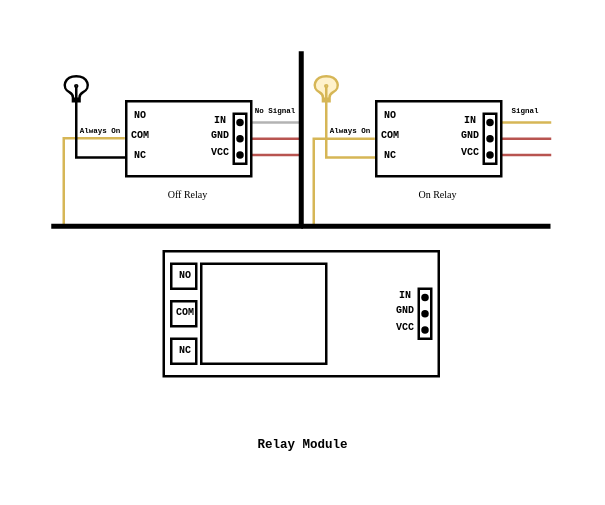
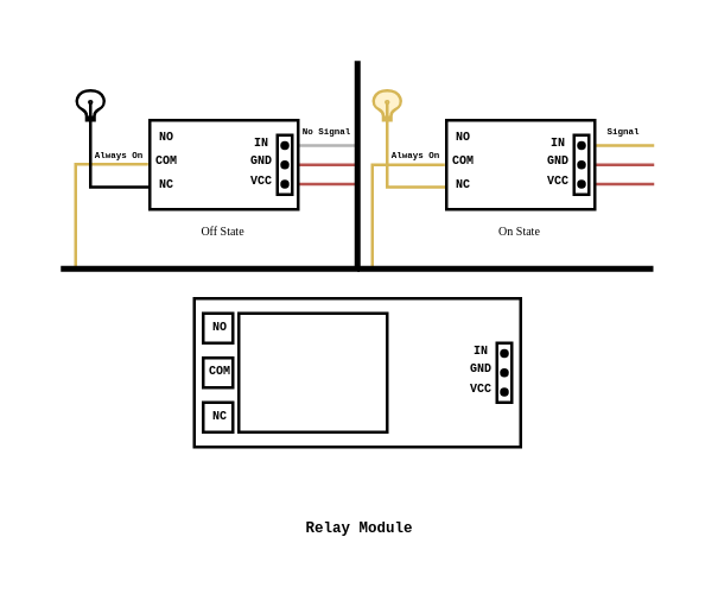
  <mxCell id="0" />
  <mxCell id="1" parent="0" />
  <mxCell id="2" style="edgeStyle=orthogonalEdgeStyle;rounded=0;orthogonalLoop=1;jettySize=auto;html=1;exitX=0.971;exitY=1.117;exitDx=0;exitDy=0;endArrow=none;endFill=0;fillColor=#fff2cc;strokeColor=#d6b656;endSize=6;exitPerimeter=0;fontStyle=1" edge="1" parent="1"><mxGeometry relative="1" as="geometry"><mxPoint x="25" y="89.83" as="targetPoint" /><mxPoint x="49.42" y="54.83" as="sourcePoint" /><Array as="points"><mxPoint x="25" y="54.83" /></Array></mxGeometry></mxCell>
  <mxCell id="3" value="&lt;font face=&quot;Courier New&quot; size=&quot;1&quot;&gt;&lt;b style=&quot;font-size: 3px&quot;&gt;Always On&lt;/b&gt;&lt;/font&gt;" style="text;html=1;strokeColor=none;fillColor=none;align=center;verticalAlign=middle;whiteSpace=wrap;rounded=0;" parent="1" vertex="1"><mxGeometry x="30" y="43.83" width="20" height="10" as="geometry" /></mxCell>
  <mxCell id="4" value="&lt;font face=&quot;Courier New&quot; size=&quot;1&quot;&gt;&lt;b style=&quot;font-size: 3px&quot;&gt;Always On&lt;/b&gt;&lt;/font&gt;" style="text;html=1;strokeColor=none;fillColor=none;align=center;verticalAlign=middle;whiteSpace=wrap;rounded=0;" parent="1" vertex="1"><mxGeometry x="130" y="43.83" width="20" height="10" as="geometry" /></mxCell>
  <mxCell id="5" value="&lt;font face=&quot;Courier New&quot; size=&quot;1&quot;&gt;&lt;b style=&quot;font-size: 3px&quot;&gt;Signal&lt;/b&gt;&lt;/font&gt;" style="text;html=1;strokeColor=none;fillColor=none;align=center;verticalAlign=middle;whiteSpace=wrap;rounded=0;" parent="1" vertex="1"><mxGeometry x="200" y="36.11" width="20" height="10" as="geometry" /></mxCell>
  <mxCell id="6" value="&lt;font face=&quot;Courier New&quot; size=&quot;1&quot;&gt;&lt;b style=&quot;font-size: 3px&quot;&gt;No Signal&lt;/b&gt;&lt;/font&gt;" style="text;html=1;strokeColor=none;fillColor=none;align=center;verticalAlign=middle;whiteSpace=wrap;rounded=0;" parent="1" vertex="1"><mxGeometry x="100" y="36.11" width="20" height="10" as="geometry" /></mxCell>
  <mxCell id="7" value="" style="rounded=0;whiteSpace=wrap;html=1;" parent="1" vertex="1"><mxGeometry x="65" y="100" width="110" height="50" as="geometry" /></mxCell>
  <mxCell id="8" value="" style="rounded=0;whiteSpace=wrap;html=1;" parent="1" vertex="1"><mxGeometry x="80" y="105" width="50" height="40" as="geometry" /></mxCell>
  <mxCell id="9" value="" style="rounded=0;whiteSpace=wrap;html=1;" parent="1" vertex="1"><mxGeometry x="68" y="105" width="10" height="10" as="geometry" /></mxCell>
  <mxCell id="10" value="" style="rounded=0;whiteSpace=wrap;html=1;" parent="1" vertex="1"><mxGeometry x="68" y="120" width="10" height="10" as="geometry" /></mxCell>
  <mxCell id="11" value="" style="rounded=0;whiteSpace=wrap;html=1;" parent="1" vertex="1"><mxGeometry x="68" y="135" width="10" height="10" as="geometry" /></mxCell>
  <mxCell id="12" value="&lt;font style=&quot;font-size: 4px&quot; face=&quot;Courier New&quot;&gt;&lt;b&gt;NO&lt;/b&gt;&lt;/font&gt;" style="text;html=1;strokeColor=none;fillColor=none;align=center;verticalAlign=middle;whiteSpace=wrap;rounded=0;" parent="1" vertex="1"><mxGeometry x="73" y="102" height="10" as="geometry" /></mxCell>
  <mxCell id="13" value="&lt;font style=&quot;font-size: 4px&quot; face=&quot;Courier New&quot;&gt;&lt;b&gt;COM&lt;/b&gt;&lt;/font&gt;" style="text;html=1;strokeColor=none;fillColor=none;align=center;verticalAlign=middle;whiteSpace=wrap;rounded=0;" parent="1" vertex="1"><mxGeometry x="73" y="120" height="3" as="geometry" /></mxCell>
  <mxCell id="14" value="&lt;font style=&quot;font-size: 4px&quot; face=&quot;Courier New&quot;&gt;&lt;b&gt;NC&lt;/b&gt;&lt;/font&gt;" style="text;html=1;strokeColor=none;fillColor=none;align=center;verticalAlign=middle;whiteSpace=wrap;rounded=0;" parent="1" vertex="1"><mxGeometry x="73" y="135" height="3" as="geometry" /></mxCell>
  <mxCell id="15" value="" style="rounded=0;whiteSpace=wrap;html=1;" parent="1" vertex="1"><mxGeometry x="167" y="115" width="5" height="20" as="geometry" /></mxCell>
  <mxCell id="16" value="" style="ellipse;whiteSpace=wrap;html=1;aspect=fixed;strokeColor=none;fillColor=#000000;" parent="1" vertex="1"><mxGeometry x="168" y="117" width="3" height="3" as="geometry" /></mxCell>
  <mxCell id="17" value="" style="ellipse;whiteSpace=wrap;html=1;aspect=fixed;strokeColor=none;fillColor=#000000;" parent="1" vertex="1"><mxGeometry x="168" y="123.5" width="3" height="3" as="geometry" /></mxCell>
  <mxCell id="18" value="" style="ellipse;whiteSpace=wrap;html=1;aspect=fixed;strokeColor=none;fillColor=#000000;" parent="1" vertex="1"><mxGeometry x="168" y="130" width="3" height="3" as="geometry" /></mxCell>
  <mxCell id="19" value="&lt;font face=&quot;Courier New&quot; style=&quot;font-size: 4px&quot;&gt;&lt;b&gt;VCC&lt;/b&gt;&lt;/font&gt;" style="text;html=1;strokeColor=none;fillColor=none;align=center;verticalAlign=middle;whiteSpace=wrap;rounded=0;" parent="1" vertex="1"><mxGeometry x="157" y="123" width="10" height="10" as="geometry" /></mxCell>
  <mxCell id="20" value="&lt;font face=&quot;Courier New&quot; style=&quot;font-size: 4px&quot;&gt;&lt;b&gt;GND&lt;/b&gt;&lt;/font&gt;" style="text;html=1;strokeColor=none;fillColor=none;align=center;verticalAlign=middle;whiteSpace=wrap;rounded=0;" parent="1" vertex="1"><mxGeometry x="157" y="115.5" width="10" height="10" as="geometry" /></mxCell>
  <mxCell id="21" value="&lt;font face=&quot;Courier New&quot; style=&quot;font-size: 4px&quot;&gt;&lt;b&gt;IN&lt;/b&gt;&lt;/font&gt;" style="text;html=1;strokeColor=none;fillColor=none;align=center;verticalAlign=middle;whiteSpace=wrap;rounded=0;" parent="1" vertex="1"><mxGeometry x="157" y="110" width="10" height="10" as="geometry" /></mxCell>
  <mxCell id="22" style="edgeStyle=orthogonalEdgeStyle;rounded=0;orthogonalLoop=1;jettySize=auto;html=1;exitX=0;exitY=0.75;exitDx=0;exitDy=0;endArrow=none;endFill=0;" parent="1" source="26" edge="1"><mxGeometry relative="1" as="geometry"><mxPoint x="30" y="40" as="targetPoint" /></mxGeometry></mxCell>
  <mxCell id="23" style="edgeStyle=orthogonalEdgeStyle;rounded=0;orthogonalLoop=1;jettySize=auto;html=1;exitX=1;exitY=0.25;exitDx=0;exitDy=0;endArrow=none;endFill=0;strokeColor=#B3B3B3;" parent="1" edge="1"><mxGeometry relative="1" as="geometry"><mxPoint x="120" y="48.45" as="targetPoint" /><mxPoint x="100" y="48.5" as="sourcePoint" /></mxGeometry></mxCell>
  <mxCell id="24" style="edgeStyle=orthogonalEdgeStyle;rounded=0;orthogonalLoop=1;jettySize=auto;html=1;exitX=1;exitY=0.5;exitDx=0;exitDy=0;endArrow=none;endFill=0;fillColor=#f8cecc;strokeColor=#b85450;" parent="1" source="26" edge="1"><mxGeometry relative="1" as="geometry"><mxPoint x="120" y="54.966" as="targetPoint" /></mxGeometry></mxCell>
  <mxCell id="25" style="edgeStyle=orthogonalEdgeStyle;rounded=0;orthogonalLoop=1;jettySize=auto;html=1;exitX=1;exitY=0.75;exitDx=0;exitDy=0;endArrow=none;endFill=0;fillColor=#f8cecc;strokeColor=#b85450;" parent="1" edge="1"><mxGeometry relative="1" as="geometry"><mxPoint x="120" y="61.483" as="targetPoint" /><mxPoint x="100" y="61.5" as="sourcePoint" /></mxGeometry></mxCell>
  <mxCell id="26" value="" style="rounded=0;whiteSpace=wrap;html=1;" parent="1" vertex="1"><mxGeometry x="50" y="40" width="50" height="30" as="geometry" /></mxCell>
  <mxCell id="27" value="&lt;font style=&quot;font-size: 4px&quot; face=&quot;Courier New&quot;&gt;&lt;b&gt;NO&lt;/b&gt;&lt;/font&gt;" style="text;html=1;strokeColor=none;fillColor=none;align=center;verticalAlign=middle;whiteSpace=wrap;rounded=0;" parent="1" vertex="1"><mxGeometry x="55" y="40" height="6.111" as="geometry" /></mxCell>
  <mxCell id="28" value="&lt;font style=&quot;font-size: 4px&quot; face=&quot;Courier New&quot;&gt;&lt;b&gt;COM&lt;/b&gt;&lt;/font&gt;" style="text;html=1;strokeColor=none;fillColor=none;align=center;verticalAlign=middle;whiteSpace=wrap;rounded=0;" parent="1" vertex="1"><mxGeometry x="55" y="50" height="1.833" as="geometry" /></mxCell>
  <mxCell id="29" value="&lt;font style=&quot;font-size: 4px&quot; face=&quot;Courier New&quot;&gt;&lt;b&gt;NC&lt;/b&gt;&lt;/font&gt;" style="text;html=1;strokeColor=none;fillColor=none;align=center;verticalAlign=middle;whiteSpace=wrap;rounded=0;" parent="1" vertex="1"><mxGeometry x="55" y="58.167" height="1.833" as="geometry" /></mxCell>
  <mxCell id="30" style="edgeStyle=orthogonalEdgeStyle;rounded=0;orthogonalLoop=1;jettySize=auto;html=1;exitX=0.971;exitY=1.117;exitDx=0;exitDy=0;endArrow=none;endFill=0;fillColor=#fff2cc;strokeColor=#d6b656;endSize=6;exitPerimeter=0;" parent="1" source="4" edge="1"><mxGeometry relative="1" as="geometry"><mxPoint x="125" y="90" as="targetPoint" /><mxPoint x="145" y="55" as="sourcePoint" /><Array as="points"><mxPoint x="125" y="55" /></Array></mxGeometry></mxCell>
  <mxCell id="31" style="edgeStyle=orthogonalEdgeStyle;rounded=0;orthogonalLoop=1;jettySize=auto;html=1;exitX=0;exitY=0.75;exitDx=0;exitDy=0;endArrow=none;endFill=0;fillColor=#fff2cc;strokeColor=#d6b656;" parent="1" source="35" edge="1"><mxGeometry relative="1" as="geometry"><mxPoint x="130" y="40" as="targetPoint" /></mxGeometry></mxCell>
  <mxCell id="32" style="edgeStyle=orthogonalEdgeStyle;rounded=0;orthogonalLoop=1;jettySize=auto;html=1;exitX=1;exitY=0.25;exitDx=0;exitDy=0;endArrow=none;endFill=0;strokeColor=#d6b656;fillColor=#fff2cc;" parent="1" edge="1"><mxGeometry relative="1" as="geometry"><mxPoint x="220" y="48.45" as="targetPoint" /><mxPoint x="200" y="48.5" as="sourcePoint" /></mxGeometry></mxCell>
  <mxCell id="33" style="edgeStyle=orthogonalEdgeStyle;rounded=0;orthogonalLoop=1;jettySize=auto;html=1;exitX=1;exitY=0.5;exitDx=0;exitDy=0;endArrow=none;endFill=0;fillColor=#f8cecc;strokeColor=#b85450;" parent="1" source="35" edge="1"><mxGeometry relative="1" as="geometry"><mxPoint x="220" y="54.966" as="targetPoint" /></mxGeometry></mxCell>
  <mxCell id="34" style="edgeStyle=orthogonalEdgeStyle;rounded=0;orthogonalLoop=1;jettySize=auto;html=1;exitX=1;exitY=0.75;exitDx=0;exitDy=0;endArrow=none;endFill=0;fillColor=#f8cecc;strokeColor=#b85450;" parent="1" edge="1"><mxGeometry relative="1" as="geometry"><mxPoint x="220" y="61.483" as="targetPoint" /><mxPoint x="200" y="61.5" as="sourcePoint" /></mxGeometry></mxCell>
  <mxCell id="35" value="" style="rounded=0;whiteSpace=wrap;html=1;" parent="1" vertex="1"><mxGeometry x="150" y="40" width="50" height="30" as="geometry" /></mxCell>
  <mxCell id="36" value="&lt;font style=&quot;font-size: 4px&quot; face=&quot;Courier New&quot;&gt;&lt;b&gt;NO&lt;/b&gt;&lt;/font&gt;" style="text;html=1;strokeColor=none;fillColor=none;align=center;verticalAlign=middle;whiteSpace=wrap;rounded=0;" parent="1" vertex="1"><mxGeometry x="155" y="40" height="6.111" as="geometry" /></mxCell>
  <mxCell id="37" value="&lt;font style=&quot;font-size: 4px&quot; face=&quot;Courier New&quot;&gt;&lt;b&gt;COM&lt;/b&gt;&lt;/font&gt;" style="text;html=1;strokeColor=none;fillColor=none;align=center;verticalAlign=middle;whiteSpace=wrap;rounded=0;" parent="1" vertex="1"><mxGeometry x="155" y="50" height="1.833" as="geometry" /></mxCell>
  <mxCell id="38" value="&lt;font style=&quot;font-size: 4px&quot; face=&quot;Courier New&quot;&gt;&lt;b&gt;NC&lt;/b&gt;&lt;/font&gt;" style="text;html=1;strokeColor=none;fillColor=none;align=center;verticalAlign=middle;whiteSpace=wrap;rounded=0;" parent="1" vertex="1"><mxGeometry x="155" y="58.167" height="1.833" as="geometry" /></mxCell>
  <mxCell id="39" value="" style="endArrow=none;html=1;strokeWidth=2;" parent="1" edge="1"><mxGeometry width="50" height="50" relative="1" as="geometry"><mxPoint x="120" y="90" as="sourcePoint" /><mxPoint x="120" y="20.01" as="targetPoint" /></mxGeometry></mxCell>
  <mxCell id="40" value="" style="endArrow=none;html=1;strokeWidth=2;" parent="1" edge="1"><mxGeometry width="50" height="50" relative="1" as="geometry"><mxPoint x="219.7" y="90" as="sourcePoint" /><mxPoint x="120" y="90" as="targetPoint" /></mxGeometry></mxCell>
  <mxCell id="41" value="" style="endArrow=none;html=1;strokeWidth=2;" parent="1" edge="1"><mxGeometry width="50" height="50" relative="1" as="geometry"><mxPoint x="120.7" y="90" as="sourcePoint" /><mxPoint x="20.001" y="90" as="targetPoint" /></mxGeometry></mxCell>
  <mxCell id="42" value="&lt;font face=&quot;Courier New&quot; style=&quot;font-size: 5px ; line-height: 0%&quot;&gt;&lt;b&gt;Relay Module&lt;/b&gt;&lt;/font&gt;" style="text;html=1;strokeColor=none;fillColor=none;align=center;verticalAlign=middle;whiteSpace=wrap;rounded=0;" parent="1" vertex="1"><mxGeometry x="71" y="170" width="100" height="10" as="geometry" /></mxCell>
  <mxCell id="43" value="" style="group" vertex="1" connectable="0" parent="1"><mxGeometry x="83" y="40" width="15" height="25" as="geometry" /></mxCell>
  <mxCell id="44" value="" style="rounded=0;whiteSpace=wrap;html=1;" vertex="1" parent="43"><mxGeometry x="10" y="5" width="5" height="20" as="geometry" /></mxCell>
  <mxCell id="45" value="" style="ellipse;whiteSpace=wrap;html=1;aspect=fixed;strokeColor=none;fillColor=#000000;" vertex="1" parent="43"><mxGeometry x="11" y="7" width="3" height="3" as="geometry" /></mxCell>
  <mxCell id="46" value="" style="ellipse;whiteSpace=wrap;html=1;aspect=fixed;strokeColor=none;fillColor=#000000;" vertex="1" parent="43"><mxGeometry x="11" y="13.5" width="3" height="3" as="geometry" /></mxCell>
  <mxCell id="47" value="" style="ellipse;whiteSpace=wrap;html=1;aspect=fixed;strokeColor=none;fillColor=#000000;" vertex="1" parent="43"><mxGeometry x="11" y="20" width="3" height="3" as="geometry" /></mxCell>
  <mxCell id="48" value="&lt;font face=&quot;Courier New&quot; style=&quot;font-size: 4px&quot;&gt;&lt;b&gt;VCC&lt;/b&gt;&lt;/font&gt;" style="text;html=1;strokeColor=none;fillColor=none;align=center;verticalAlign=middle;whiteSpace=wrap;rounded=0;" vertex="1" parent="43"><mxGeometry y="13" width="10" height="10" as="geometry" /></mxCell>
  <mxCell id="49" value="&lt;font face=&quot;Courier New&quot; style=&quot;font-size: 4px&quot;&gt;&lt;b&gt;GND&lt;/b&gt;&lt;/font&gt;" style="text;html=1;strokeColor=none;fillColor=none;align=center;verticalAlign=middle;whiteSpace=wrap;rounded=0;" vertex="1" parent="43"><mxGeometry y="5.5" width="10" height="10" as="geometry" /></mxCell>
  <mxCell id="50" value="&lt;font face=&quot;Courier New&quot; style=&quot;font-size: 4px&quot;&gt;&lt;b&gt;IN&lt;/b&gt;&lt;/font&gt;" style="text;html=1;strokeColor=none;fillColor=none;align=center;verticalAlign=middle;whiteSpace=wrap;rounded=0;" vertex="1" parent="43"><mxGeometry width="10" height="10" as="geometry" /></mxCell>
  <mxCell id="51" value="" style="group" vertex="1" connectable="0" parent="1"><mxGeometry x="183" y="40" width="15" height="25" as="geometry" /></mxCell>
  <mxCell id="52" value="" style="rounded=0;whiteSpace=wrap;html=1;" vertex="1" parent="51"><mxGeometry x="10" y="5" width="5" height="20" as="geometry" /></mxCell>
  <mxCell id="53" value="" style="ellipse;whiteSpace=wrap;html=1;aspect=fixed;strokeColor=none;fillColor=#000000;" vertex="1" parent="51"><mxGeometry x="11" y="7" width="3" height="3" as="geometry" /></mxCell>
  <mxCell id="54" value="" style="ellipse;whiteSpace=wrap;html=1;aspect=fixed;strokeColor=none;fillColor=#000000;" vertex="1" parent="51"><mxGeometry x="11" y="13.5" width="3" height="3" as="geometry" /></mxCell>
  <mxCell id="55" value="" style="ellipse;whiteSpace=wrap;html=1;aspect=fixed;strokeColor=none;fillColor=#000000;" vertex="1" parent="51"><mxGeometry x="11" y="20" width="3" height="3" as="geometry" /></mxCell>
  <mxCell id="56" value="&lt;font face=&quot;Courier New&quot; style=&quot;font-size: 4px&quot;&gt;&lt;b&gt;VCC&lt;/b&gt;&lt;/font&gt;" style="text;html=1;strokeColor=none;fillColor=none;align=center;verticalAlign=middle;whiteSpace=wrap;rounded=0;" vertex="1" parent="51"><mxGeometry y="13" width="10" height="10" as="geometry" /></mxCell>
  <mxCell id="57" value="&lt;font face=&quot;Courier New&quot; style=&quot;font-size: 4px&quot;&gt;&lt;b&gt;GND&lt;/b&gt;&lt;/font&gt;" style="text;html=1;strokeColor=none;fillColor=none;align=center;verticalAlign=middle;whiteSpace=wrap;rounded=0;" vertex="1" parent="51"><mxGeometry y="5.5" width="10" height="10" as="geometry" /></mxCell>
  <mxCell id="58" value="&lt;font face=&quot;Courier New&quot; style=&quot;font-size: 4px&quot;&gt;&lt;b&gt;IN&lt;/b&gt;&lt;/font&gt;" style="text;html=1;strokeColor=none;fillColor=none;align=center;verticalAlign=middle;whiteSpace=wrap;rounded=0;" vertex="1" parent="51"><mxGeometry width="10" height="10" as="geometry" /></mxCell>
  <mxCell id="59" value="" style="html=1;verticalLabelPosition=bottom;align=center;labelBackgroundColor=#ffffff;verticalAlign=top;strokeWidth=1;shadow=0;dashed=0;shape=mxgraph.ios7.icons.lightbulb;" vertex="1" parent="1"><mxGeometry x="25" y="30" width="10" height="10" as="geometry" /></mxCell>
- <mxCell id="60" value="&lt;font style=&quot;font-size: 4px&quot; face=&quot;Lucida Console&quot;&gt;Off Relay&lt;/font&gt;" style="text;html=1;strokeColor=none;fillColor=none;align=center;verticalAlign=middle;whiteSpace=wrap;rounded=0;" vertex="1" parent="1"><mxGeometry x="55" y="70" width="40" height="10" as="geometry" /></mxCell>
+ <mxCell id="60" value="&lt;font style=&quot;font-size: 4px&quot; face=&quot;Lucida Console&quot;&gt;Off State&lt;/font&gt;" style="text;html=1;strokeColor=none;fillColor=none;align=center;verticalAlign=middle;whiteSpace=wrap;rounded=0;" vertex="1" parent="1"><mxGeometry x="55" y="70" width="40" height="10" as="geometry" /></mxCell>
  <mxCell id="61" value="" style="html=1;verticalLabelPosition=bottom;align=center;labelBackgroundColor=#ffffff;verticalAlign=top;strokeWidth=1;shadow=0;dashed=0;shape=mxgraph.ios7.icons.lightbulb;fillColor=#fff2cc;strokeColor=#d6b656;" vertex="1" parent="1"><mxGeometry x="125" y="30" width="10" height="10" as="geometry" /></mxCell>
- <mxCell id="62" value="&lt;font style=&quot;font-size: 4px&quot; face=&quot;Lucida Console&quot;&gt;On Relay&lt;/font&gt;" style="text;html=1;strokeColor=none;fillColor=none;align=center;verticalAlign=middle;whiteSpace=wrap;rounded=0;" vertex="1" parent="1"><mxGeometry x="155" y="70" width="40" height="10" as="geometry" /></mxCell>
+ <mxCell id="62" value="&lt;font style=&quot;font-size: 4px&quot; face=&quot;Lucida Console&quot;&gt;On State&lt;/font&gt;" style="text;html=1;strokeColor=none;fillColor=none;align=center;verticalAlign=middle;whiteSpace=wrap;rounded=0;" vertex="1" parent="1"><mxGeometry x="155" y="70" width="40" height="10" as="geometry" /></mxCell>
